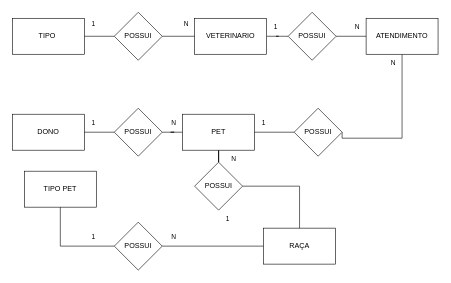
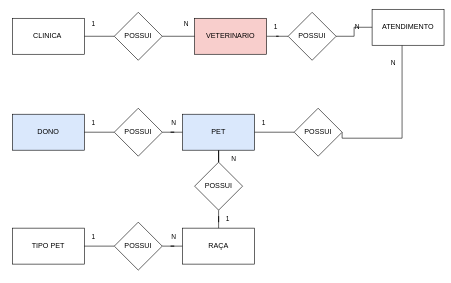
  <mxCell id="0" />
  <mxCell id="1" parent="0" />
  <mxCell id="2" style="edgeStyle=orthogonalEdgeStyle;rounded=0;orthogonalLoop=1;jettySize=auto;html=1;entryX=0;entryY=0.5;entryDx=0;entryDy=0;endArrow=none;endFill=0;" edge="1" parent="1" source="3" target="16"><mxGeometry relative="1" as="geometry" /></mxCell>
- <mxCell id="3" value="TIPO&lt;span style=&quot;white-space: pre;&quot;&gt; &lt;/span&gt;" style="rounded=0;whiteSpace=wrap;html=1;" vertex="1" parent="1"><mxGeometry x="20" y="30" width="120" height="60" as="geometry" /></mxCell>
+ <mxCell id="3" value="CLINICA&lt;span style=&quot;white-space: pre;&quot;&gt; &lt;/span&gt;" style="rounded=0;whiteSpace=wrap;html=1;" vertex="1" parent="1"><mxGeometry x="20" y="30" width="120" height="60" as="geometry" /></mxCell>
  <mxCell id="4" style="edgeStyle=orthogonalEdgeStyle;shape=connector;rounded=0;orthogonalLoop=1;jettySize=auto;html=1;labelBackgroundColor=default;strokeColor=default;fontFamily=Helvetica;fontSize=11;fontColor=default;endArrow=none;endFill=0;" edge="1" parent="1" source="5" target="22"><mxGeometry relative="1" as="geometry" /></mxCell>
- <mxCell id="5" value="VETERINARIO" style="rounded=0;whiteSpace=wrap;html=1;" vertex="1" parent="1"><mxGeometry x="324" y="30" width="120" height="60" as="geometry" /></mxCell>
+ <mxCell id="5" value="VETERINARIO" style="rounded=0;whiteSpace=wrap;html=1;fillColor=#f8cecc;" vertex="1" parent="1"><mxGeometry x="324" y="30" width="120" height="60" as="geometry" /></mxCell>
  <mxCell id="6" style="edgeStyle=orthogonalEdgeStyle;rounded=0;orthogonalLoop=1;jettySize=auto;html=1;entryX=1;entryY=0.5;entryDx=0;entryDy=0;endArrow=none;endFill=0;" edge="1" parent="1" source="7" target="26"><mxGeometry relative="1" as="geometry"><Array as="points"><mxPoint x="670" y="230" /></Array></mxGeometry></mxCell>
- <mxCell id="7" value="ATENDIMENTO" style="rounded=0;whiteSpace=wrap;html=1;" vertex="1" parent="1"><mxGeometry x="610" y="30" width="120" height="60" as="geometry" /></mxCell>
+ <mxCell id="7" value="ATENDIMENTO" style="rounded=0;whiteSpace=wrap;html=1;" vertex="1" parent="1"><mxGeometry x="620" y="15" width="120" height="60" as="geometry" /></mxCell>
  <mxCell id="8" style="edgeStyle=orthogonalEdgeStyle;shape=connector;rounded=0;orthogonalLoop=1;jettySize=auto;html=1;labelBackgroundColor=default;strokeColor=default;fontFamily=Helvetica;fontSize=11;fontColor=default;endArrow=none;endFill=0;" edge="1" parent="1" source="10" target="20"><mxGeometry relative="1" as="geometry" /></mxCell>
  <mxCell id="9" style="edgeStyle=orthogonalEdgeStyle;shape=connector;rounded=0;orthogonalLoop=1;jettySize=auto;html=1;labelBackgroundColor=default;strokeColor=default;fontFamily=Helvetica;fontSize=11;fontColor=default;endArrow=none;endFill=0;" edge="1" parent="1" source="10" target="24"><mxGeometry relative="1" as="geometry" /></mxCell>
- <mxCell id="10" value="PET" style="rounded=0;whiteSpace=wrap;html=1;" vertex="1" parent="1"><mxGeometry x="304" y="190" width="120" height="60" as="geometry" /></mxCell>
- <mxCell id="11" value="DONO" style="rounded=0;whiteSpace=wrap;html=1;" vertex="1" parent="1"><mxGeometry x="20" y="190" width="120" height="60" as="geometry" /></mxCell>
+ <mxCell id="10" value="PET" style="rounded=0;whiteSpace=wrap;html=1;fillColor=#dae8fc;" vertex="1" parent="1"><mxGeometry x="304" y="190" width="120" height="60" as="geometry" /></mxCell>
+ <mxCell id="11" value="DONO" style="rounded=0;whiteSpace=wrap;html=1;fillColor=#dae8fc;" vertex="1" parent="1"><mxGeometry x="20" y="190" width="120" height="60" as="geometry" /></mxCell>
  <mxCell id="12" style="edgeStyle=orthogonalEdgeStyle;shape=connector;rounded=0;orthogonalLoop=1;jettySize=auto;html=1;labelBackgroundColor=default;strokeColor=default;fontFamily=Helvetica;fontSize=11;fontColor=default;endArrow=none;endFill=0;" edge="1" parent="1" source="13" target="18"><mxGeometry relative="1" as="geometry" /></mxCell>
- <mxCell id="13" value="RAÇA" style="rounded=0;whiteSpace=wrap;html=1;" vertex="1" parent="1"><mxGeometry x="439" y="380" width="120" height="60" as="geometry" /></mxCell>
- <mxCell id="14" value="TIPO PET" style="rounded=0;whiteSpace=wrap;html=1;" vertex="1" parent="1"><mxGeometry x="40" y="285" width="120" height="60" as="geometry" /></mxCell>
+ <mxCell id="13" value="RAÇA" style="rounded=0;whiteSpace=wrap;html=1;" vertex="1" parent="1"><mxGeometry x="304" y="380" width="120" height="60" as="geometry" /></mxCell>
+ <mxCell id="14" value="TIPO PET" style="rounded=0;whiteSpace=wrap;html=1;" vertex="1" parent="1"><mxGeometry x="20" y="380" width="120" height="60" as="geometry" /></mxCell>
  <mxCell id="15" style="edgeStyle=orthogonalEdgeStyle;rounded=0;orthogonalLoop=1;jettySize=auto;html=1;endArrow=none;endFill=0;" edge="1" parent="1" source="16" target="5"><mxGeometry relative="1" as="geometry" /></mxCell>
  <mxCell id="16" value="POSSUI" style="rhombus;whiteSpace=wrap;html=1;" vertex="1" parent="1"><mxGeometry x="190" y="20" width="80" height="80" as="geometry" /></mxCell>
  <mxCell id="17" style="edgeStyle=orthogonalEdgeStyle;shape=connector;rounded=0;orthogonalLoop=1;jettySize=auto;html=1;labelBackgroundColor=default;strokeColor=default;fontFamily=Helvetica;fontSize=11;fontColor=default;endArrow=none;endFill=0;" edge="1" parent="1" source="18" target="14"><mxGeometry relative="1" as="geometry" /></mxCell>
  <mxCell id="18" value="POSSUI" style="rhombus;whiteSpace=wrap;html=1;" vertex="1" parent="1"><mxGeometry x="190" y="370" width="80" height="80" as="geometry" /></mxCell>
  <mxCell id="19" style="edgeStyle=orthogonalEdgeStyle;rounded=0;orthogonalLoop=1;jettySize=auto;html=1;endArrow=none;endFill=0;" edge="1" parent="1" source="20" target="11"><mxGeometry relative="1" as="geometry" /></mxCell>
  <mxCell id="20" value="POSSUI" style="rhombus;whiteSpace=wrap;html=1;" vertex="1" parent="1"><mxGeometry x="190" y="180" width="80" height="80" as="geometry" /></mxCell>
  <mxCell id="21" style="edgeStyle=orthogonalEdgeStyle;rounded=0;orthogonalLoop=1;jettySize=auto;html=1;entryX=0;entryY=0.5;entryDx=0;entryDy=0;endArrow=none;endFill=0;" edge="1" parent="1" source="22" target="7"><mxGeometry relative="1" as="geometry" /></mxCell>
  <mxCell id="22" value="POSSUI" style="rhombus;whiteSpace=wrap;html=1;" vertex="1" parent="1"><mxGeometry x="480" y="20" width="80" height="80" as="geometry" /></mxCell>
  <mxCell id="23" style="edgeStyle=orthogonalEdgeStyle;shape=connector;rounded=0;orthogonalLoop=1;jettySize=auto;html=1;labelBackgroundColor=default;strokeColor=default;fontFamily=Helvetica;fontSize=11;fontColor=default;endArrow=none;endFill=0;" edge="1" parent="1" source="24" target="13"><mxGeometry relative="1" as="geometry" /></mxCell>
  <mxCell id="24" value="POSSUI" style="rhombus;whiteSpace=wrap;html=1;" vertex="1" parent="1"><mxGeometry x="324" y="270" width="80" height="80" as="geometry" /></mxCell>
  <mxCell id="25" style="edgeStyle=orthogonalEdgeStyle;rounded=0;orthogonalLoop=1;jettySize=auto;html=1;entryX=1;entryY=0.5;entryDx=0;entryDy=0;endArrow=none;endFill=0;" edge="1" parent="1" source="26" target="10"><mxGeometry relative="1" as="geometry" /></mxCell>
  <mxCell id="26" value="POSSUI" style="rhombus;whiteSpace=wrap;html=1;" vertex="1" parent="1"><mxGeometry x="490" y="180" width="80" height="80" as="geometry" /></mxCell>
  <mxCell id="27" value="N" style="text;html=1;align=center;verticalAlign=middle;resizable=0;points=[];autosize=1;strokeColor=none;fillColor=none;fontSize=11;fontFamily=Helvetica;fontColor=default;" vertex="1" parent="1"><mxGeometry x="295" y="25" width="30" height="30" as="geometry" /></mxCell>
  <mxCell id="28" value="1" style="text;html=1;align=center;verticalAlign=middle;resizable=0;points=[];autosize=1;strokeColor=none;fillColor=none;fontSize=11;fontFamily=Helvetica;fontColor=default;" vertex="1" parent="1"><mxGeometry x="140" y="25" width="30" height="30" as="geometry" /></mxCell>
  <mxCell id="29" value="N" style="text;html=1;align=center;verticalAlign=middle;resizable=0;points=[];autosize=1;strokeColor=none;fillColor=none;fontSize=11;fontFamily=Helvetica;fontColor=default;" vertex="1" parent="1"><mxGeometry x="580" y="30" width="30" height="30" as="geometry" /></mxCell>
  <mxCell id="30" value="1" style="text;html=1;align=center;verticalAlign=middle;resizable=0;points=[];autosize=1;strokeColor=none;fillColor=none;fontSize=11;fontFamily=Helvetica;fontColor=default;" vertex="1" parent="1"><mxGeometry x="444" y="30" width="30" height="30" as="geometry" /></mxCell>
  <mxCell id="31" value="N" style="text;html=1;align=center;verticalAlign=middle;resizable=0;points=[];autosize=1;strokeColor=none;fillColor=none;fontSize=11;fontFamily=Helvetica;fontColor=default;" vertex="1" parent="1"><mxGeometry x="640" y="90" width="30" height="30" as="geometry" /></mxCell>
  <mxCell id="32" value="1" style="text;html=1;align=center;verticalAlign=middle;resizable=0;points=[];autosize=1;strokeColor=none;fillColor=none;fontSize=11;fontFamily=Helvetica;fontColor=default;" vertex="1" parent="1"><mxGeometry x="424" y="190" width="30" height="30" as="geometry" /></mxCell>
  <mxCell id="33" value="1" style="text;html=1;align=center;verticalAlign=middle;resizable=0;points=[];autosize=1;strokeColor=none;fillColor=none;fontSize=11;fontFamily=Helvetica;fontColor=default;" vertex="1" parent="1"><mxGeometry x="140" y="190" width="30" height="30" as="geometry" /></mxCell>
  <mxCell id="34" value="N" style="text;html=1;align=center;verticalAlign=middle;resizable=0;points=[];autosize=1;strokeColor=none;fillColor=none;fontSize=11;fontFamily=Helvetica;fontColor=default;" vertex="1" parent="1"><mxGeometry x="274" y="190" width="30" height="30" as="geometry" /></mxCell>
  <mxCell id="35" value="1" style="text;html=1;align=center;verticalAlign=middle;resizable=0;points=[];autosize=1;strokeColor=none;fillColor=none;fontSize=11;fontFamily=Helvetica;fontColor=default;" vertex="1" parent="1"><mxGeometry x="364" y="350" width="30" height="30" as="geometry" /></mxCell>
  <mxCell id="36" value="N" style="text;html=1;align=center;verticalAlign=middle;resizable=0;points=[];autosize=1;strokeColor=none;fillColor=none;fontSize=11;fontFamily=Helvetica;fontColor=default;" vertex="1" parent="1"><mxGeometry x="374" y="250" width="30" height="30" as="geometry" /></mxCell>
  <mxCell id="37" value="1" style="text;html=1;align=center;verticalAlign=middle;resizable=0;points=[];autosize=1;strokeColor=none;fillColor=none;fontSize=11;fontFamily=Helvetica;fontColor=default;" vertex="1" parent="1"><mxGeometry x="140" y="380" width="30" height="30" as="geometry" /></mxCell>
  <mxCell id="38" value="N" style="text;html=1;align=center;verticalAlign=middle;resizable=0;points=[];autosize=1;strokeColor=none;fillColor=none;fontSize=11;fontFamily=Helvetica;fontColor=default;" vertex="1" parent="1"><mxGeometry x="274" y="380" width="30" height="30" as="geometry" /></mxCell>
